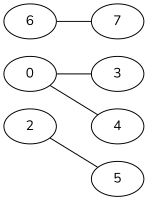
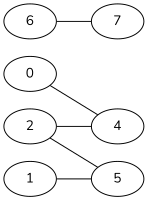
  graph {
    fontname=Nunito
    rankdir=LR
    node [fontname=Nunito]
    edge [fontname=Nunito]
    0
-   3
    4
    2
    5
    6
    7
-   0 -- 3
+   1
    0 -- 4
+   2 -- 4
    2 -- 5
    6 -- 7
+   1 -- 5
  }
